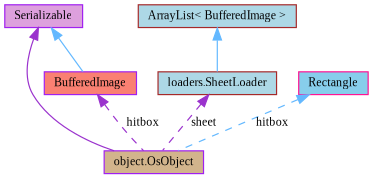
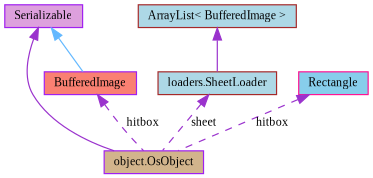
  digraph {
    fontname="Liberation Serif"
    node [color=purple fillcolor=lightblue fontname="Liberation Serif" fontsize=10 shape=box style=filled]
    edge [color=darkorchid3 dir=back fontname="Liberation Serif" fontsize=10 labelfontname=Helvetica labelfontsize=10 style=solid]
    n1 [fillcolor=tan fontcolor=black height=0.2 label="object.OsObject" width=0.4]
    n2 [fillcolor=plum height=0.2 label=Serializable width=0.4]
    n3 [fillcolor=salmon height=0.2 label=BufferedImage width=0.4]
    n4 [color=brown height=0.2 label="loaders.SheetLoader" width=0.4]
    n5 [color=brown height=0.2 label="ArrayList\< BufferedImage \>" width=0.4]
    n6 [color=deeppink fillcolor=skyblue height=0.2 label=Rectangle width=0.4]
    n2 -> n1
    n2 -> n3 [color=steelblue1]
    n3 -> n1 [label=" hitbox" style=dashed]
    n4 -> n1 [label=" sheet" style=dashed]
-   n5 -> n4 [color=steelblue1]
-   n6 -> n1 [color=steelblue1 label=" hitbox" style=dashed]
+   n5 -> n4
+   n6 -> n1 [label=" hitbox" style=dashed]
  }
